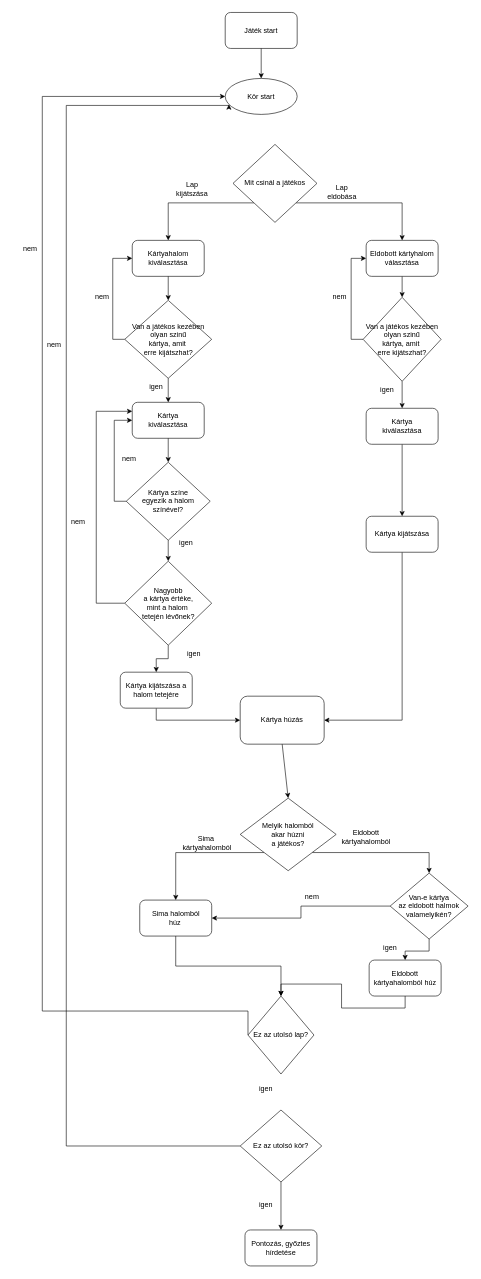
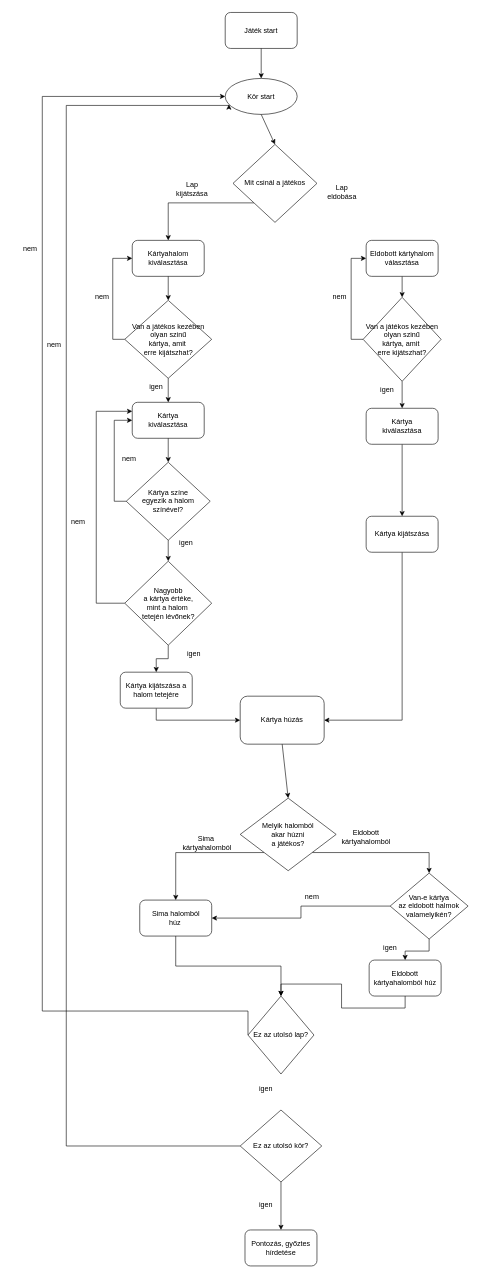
  <mxCell id="0" />
  <mxCell id="1" parent="0" />
  <mxCell id="2" value="Kártya húzás" style="rounded=1;whiteSpace=wrap;html=1;" parent="1" vertex="1"><mxGeometry x="400" y="1160" width="140" height="80" as="geometry" /></mxCell>
  <mxCell id="3" value="" style="endArrow=classic;html=1;rounded=0;exitX=0.5;exitY=1;exitDx=0;exitDy=0;entryX=0.5;entryY=0;entryDx=0;entryDy=0;" parent="1" source="2" target="57" edge="1"><mxGeometry width="50" height="50" relative="1" as="geometry"><mxPoint x="405" y="1420" as="sourcePoint" /><mxPoint x="480" y="1350" as="targetPoint" /></mxGeometry></mxCell>
  <mxCell id="4" style="edgeStyle=orthogonalEdgeStyle;rounded=0;orthogonalLoop=1;jettySize=auto;html=1;exitX=0;exitY=0.5;exitDx=0;exitDy=0;entryX=0;entryY=0.5;entryDx=0;entryDy=0;" parent="1" source="5" target="15" edge="1"><mxGeometry relative="1" as="geometry"><Array as="points"><mxPoint x="70" y="1685" /><mxPoint x="70" y="160" /></Array></mxGeometry></mxCell>
  <mxCell id="5" value="Ez az utolsó lap?" style="rhombus;whiteSpace=wrap;html=1;" parent="1" vertex="1"><mxGeometry x="413" y="1660" width="110" height="130" as="geometry" /></mxCell>
  <mxCell id="6" value="nem" style="text;html=1;strokeColor=none;fillColor=none;align=center;verticalAlign=middle;whiteSpace=wrap;rounded=0;" parent="1" vertex="1"><mxGeometry x="60" y="560" width="60" height="30" as="geometry" /></mxCell>
  <mxCell id="7" value="igen" style="text;html=1;strokeColor=none;fillColor=none;align=center;verticalAlign=middle;whiteSpace=wrap;rounded=0;" parent="1" vertex="1"><mxGeometry x="413" y="1994" width="60" height="30" as="geometry" /></mxCell>
  <mxCell id="8" style="edgeStyle=orthogonalEdgeStyle;rounded=0;orthogonalLoop=1;jettySize=auto;html=1;exitX=0;exitY=0.5;exitDx=0;exitDy=0;entryX=0;entryY=0.75;entryDx=0;entryDy=0;" parent="1" source="9" target="15" edge="1"><mxGeometry relative="1" as="geometry"><Array as="points"><mxPoint x="110" y="1910" /><mxPoint x="110" y="175" /></Array></mxGeometry></mxCell>
  <mxCell id="9" value="Ez az utolsó kör?" style="rhombus;whiteSpace=wrap;html=1;" parent="1" vertex="1"><mxGeometry x="400" y="1850" width="136" height="120" as="geometry" /></mxCell>
  <mxCell id="10" value="" style="endArrow=classic;html=1;rounded=0;exitX=0.5;exitY=1;exitDx=0;exitDy=0;entryX=0.5;entryY=0;entryDx=0;entryDy=0;" parent="1" source="9" target="11" edge="1"><mxGeometry width="50" height="50" relative="1" as="geometry"><mxPoint x="517" y="1950" as="sourcePoint" /><mxPoint x="573" y="2030" as="targetPoint" /></mxGeometry></mxCell>
  <mxCell id="11" value="Pontozás, győztes hírdetése" style="rounded=1;whiteSpace=wrap;html=1;" parent="1" vertex="1"><mxGeometry x="408" y="2050" width="120" height="60" as="geometry" /></mxCell>
  <mxCell id="12" value="nem" style="text;html=1;strokeColor=none;fillColor=none;align=center;verticalAlign=middle;whiteSpace=wrap;rounded=0;" parent="1" vertex="1"><mxGeometry x="20" y="400" width="60" height="30" as="geometry" /></mxCell>
  <mxCell id="13" value="igen" style="text;html=1;strokeColor=none;fillColor=none;align=center;verticalAlign=middle;whiteSpace=wrap;rounded=0;" parent="1" vertex="1"><mxGeometry x="413" y="1800" width="60" height="30" as="geometry" /></mxCell>
  <mxCell id="14" value="Játék start" style="rounded=1;whiteSpace=wrap;html=1;" parent="1" vertex="1"><mxGeometry x="375" y="20" width="120" height="60" as="geometry" /></mxCell>
  <mxCell id="15" value="Kör start" style="ellipse;whiteSpace=wrap;html=1;" parent="1" vertex="1"><mxGeometry x="375" y="130" width="120" height="60" as="geometry" /></mxCell>
  <mxCell id="16" value="" style="endArrow=classic;html=1;rounded=0;exitX=0.5;exitY=1;exitDx=0;exitDy=0;entryX=0.5;entryY=0;entryDx=0;entryDy=0;" parent="1" source="14" target="15" edge="1"><mxGeometry width="50" height="50" relative="1" as="geometry"><mxPoint x="160" y="190" as="sourcePoint" /><mxPoint x="210" y="140" as="targetPoint" /></mxGeometry></mxCell>
  <mxCell id="17" style="edgeStyle=orthogonalEdgeStyle;rounded=0;orthogonalLoop=1;jettySize=auto;html=1;exitX=0;exitY=1;exitDx=0;exitDy=0;entryX=0.5;entryY=0;entryDx=0;entryDy=0;" parent="1" source="19" target="23" edge="1"><mxGeometry relative="1" as="geometry" /></mxCell>
- <mxCell id="18" style="edgeStyle=orthogonalEdgeStyle;rounded=0;orthogonalLoop=1;jettySize=auto;html=1;exitX=1;exitY=1;exitDx=0;exitDy=0;entryX=0.5;entryY=0;entryDx=0;entryDy=0;" parent="1" source="19" target="45" edge="1"><mxGeometry relative="1" as="geometry" /></mxCell>
  <mxCell id="19" value="Mit csinál a játékos" style="rhombus;whiteSpace=wrap;html=1;" parent="1" vertex="1"><mxGeometry x="388" y="240" width="140" height="130" as="geometry" /></mxCell>
+ <mxCell id="20" value="" style="endArrow=classic;html=1;rounded=0;exitX=0.5;exitY=1;exitDx=0;exitDy=0;entryX=0.5;entryY=0;entryDx=0;entryDy=0;" parent="1" source="15" target="19" edge="1"><mxGeometry width="50" height="50" relative="1" as="geometry"><mxPoint x="110" y="190" as="sourcePoint" /><mxPoint x="160" y="140" as="targetPoint" /></mxGeometry></mxCell>
  <mxCell id="21" value="Lap&lt;br&gt;kijátszása" style="text;html=1;strokeColor=none;fillColor=none;align=center;verticalAlign=middle;whiteSpace=wrap;rounded=0;" parent="1" vertex="1"><mxGeometry x="290" y="300" width="60" height="30" as="geometry" /></mxCell>
  <mxCell id="22" value="Lap&lt;br&gt;eldobása" style="text;html=1;strokeColor=none;fillColor=none;align=center;verticalAlign=middle;whiteSpace=wrap;rounded=0;" parent="1" vertex="1"><mxGeometry x="540" y="310" width="60" height="20" as="geometry" /></mxCell>
  <mxCell id="23" value="Kártyahalom kiválasztása" style="rounded=1;whiteSpace=wrap;html=1;" parent="1" vertex="1"><mxGeometry x="220" y="400" width="120" height="60" as="geometry" /></mxCell>
  <mxCell id="24" value="" style="endArrow=classic;html=1;rounded=0;exitX=0.5;exitY=1;exitDx=0;exitDy=0;" parent="1" source="23" target="26" edge="1"><mxGeometry width="50" height="50" relative="1" as="geometry"><mxPoint x="450" y="760" as="sourcePoint" /><mxPoint x="280" y="500" as="targetPoint" /></mxGeometry></mxCell>
  <mxCell id="25" style="edgeStyle=orthogonalEdgeStyle;rounded=0;orthogonalLoop=1;jettySize=auto;html=1;exitX=0;exitY=0.5;exitDx=0;exitDy=0;entryX=0;entryY=0.5;entryDx=0;entryDy=0;" parent="1" source="26" target="23" edge="1"><mxGeometry relative="1" as="geometry" /></mxCell>
  <mxCell id="26" value="Van a játékos kezében&lt;br&gt;olyan szinű&lt;br&gt;kártya, amit&amp;nbsp;&lt;br&gt;erre kijátszhat?" style="rhombus;whiteSpace=wrap;html=1;" parent="1" vertex="1"><mxGeometry x="207.5" y="500" width="145" height="130" as="geometry" /></mxCell>
  <mxCell id="27" value="" style="endArrow=classic;html=1;rounded=0;exitX=0.5;exitY=1;exitDx=0;exitDy=0;" parent="1" source="26" edge="1"><mxGeometry width="50" height="50" relative="1" as="geometry"><mxPoint x="450" y="760" as="sourcePoint" /><mxPoint x="280" y="670" as="targetPoint" /></mxGeometry></mxCell>
  <mxCell id="28" value="igen" style="text;html=1;strokeColor=none;fillColor=none;align=center;verticalAlign=middle;whiteSpace=wrap;rounded=0;" parent="1" vertex="1"><mxGeometry x="230" y="630" width="60" height="30" as="geometry" /></mxCell>
  <mxCell id="29" value="nem" style="text;html=1;strokeColor=none;fillColor=none;align=center;verticalAlign=middle;whiteSpace=wrap;rounded=0;" parent="1" vertex="1"><mxGeometry x="140" y="480" width="60" height="30" as="geometry" /></mxCell>
  <mxCell id="30" value="Kártya&lt;br&gt;kiválasztása" style="rounded=1;whiteSpace=wrap;html=1;" parent="1" vertex="1"><mxGeometry x="220" y="670" width="120" height="60" as="geometry" /></mxCell>
  <mxCell id="31" value="" style="endArrow=classic;html=1;rounded=0;exitX=0.5;exitY=1;exitDx=0;exitDy=0;" parent="1" source="30" target="33" edge="1"><mxGeometry width="50" height="50" relative="1" as="geometry"><mxPoint x="390" y="750" as="sourcePoint" /><mxPoint x="280" y="760" as="targetPoint" /></mxGeometry></mxCell>
  <mxCell id="32" style="edgeStyle=orthogonalEdgeStyle;rounded=0;orthogonalLoop=1;jettySize=auto;html=1;exitX=0;exitY=0.5;exitDx=0;exitDy=0;entryX=0;entryY=0.5;entryDx=0;entryDy=0;" parent="1" source="33" target="30" edge="1"><mxGeometry relative="1" as="geometry" /></mxCell>
  <mxCell id="33" value="Kártya színe&lt;br&gt;egyezik a halom&lt;br&gt;színével?" style="rhombus;whiteSpace=wrap;html=1;" parent="1" vertex="1"><mxGeometry x="210" y="770" width="140" height="130" as="geometry" /></mxCell>
  <mxCell id="34" value="nem" style="text;html=1;strokeColor=none;fillColor=none;align=center;verticalAlign=middle;whiteSpace=wrap;rounded=0;" parent="1" vertex="1"><mxGeometry x="185" y="750" width="60" height="30" as="geometry" /></mxCell>
  <mxCell id="35" value="" style="endArrow=classic;html=1;rounded=0;exitX=0.5;exitY=1;exitDx=0;exitDy=0;entryX=0.5;entryY=0;entryDx=0;entryDy=0;" parent="1" source="33" target="38" edge="1"><mxGeometry width="50" height="50" relative="1" as="geometry"><mxPoint x="450" y="830" as="sourcePoint" /><mxPoint x="280" y="930" as="targetPoint" /></mxGeometry></mxCell>
  <mxCell id="36" style="edgeStyle=orthogonalEdgeStyle;rounded=0;orthogonalLoop=1;jettySize=auto;html=1;exitX=0.5;exitY=1;exitDx=0;exitDy=0;entryX=0.5;entryY=0;entryDx=0;entryDy=0;" parent="1" source="38" target="42" edge="1"><mxGeometry relative="1" as="geometry" /></mxCell>
  <mxCell id="37" style="edgeStyle=orthogonalEdgeStyle;rounded=0;orthogonalLoop=1;jettySize=auto;html=1;exitX=0;exitY=0.5;exitDx=0;exitDy=0;entryX=0;entryY=0.25;entryDx=0;entryDy=0;" parent="1" source="38" target="30" edge="1"><mxGeometry relative="1" as="geometry"><Array as="points"><mxPoint x="160" y="1005" /><mxPoint x="160" y="685" /></Array></mxGeometry></mxCell>
  <mxCell id="38" value="Nagyobb&lt;br&gt;a kártya értéke,&lt;br&gt;mint a halom&amp;nbsp;&lt;br&gt;tetején lévőnek?" style="rhombus;whiteSpace=wrap;html=1;" parent="1" vertex="1"><mxGeometry x="207.5" y="935" width="145" height="140" as="geometry" /></mxCell>
  <mxCell id="39" value="igen" style="text;html=1;strokeColor=none;fillColor=none;align=center;verticalAlign=middle;whiteSpace=wrap;rounded=0;" parent="1" vertex="1"><mxGeometry x="280" y="890" width="60" height="30" as="geometry" /></mxCell>
  <mxCell id="40" value="nem" style="text;html=1;strokeColor=none;fillColor=none;align=center;verticalAlign=middle;whiteSpace=wrap;rounded=0;" parent="1" vertex="1"><mxGeometry x="100" y="855" width="60" height="30" as="geometry" /></mxCell>
  <mxCell id="41" style="edgeStyle=orthogonalEdgeStyle;rounded=0;orthogonalLoop=1;jettySize=auto;html=1;exitX=0.5;exitY=1;exitDx=0;exitDy=0;entryX=0;entryY=0.5;entryDx=0;entryDy=0;" parent="1" source="42" target="2" edge="1"><mxGeometry relative="1" as="geometry" /></mxCell>
  <mxCell id="42" value="Kártya kijátszása a&lt;br&gt;halom tetejére" style="rounded=1;whiteSpace=wrap;html=1;" parent="1" vertex="1"><mxGeometry x="200" y="1120" width="120" height="60" as="geometry" /></mxCell>
  <mxCell id="43" value="igen" style="text;html=1;strokeColor=none;fillColor=none;align=center;verticalAlign=middle;whiteSpace=wrap;rounded=0;" parent="1" vertex="1"><mxGeometry x="292.5" y="1075" width="60" height="30" as="geometry" /></mxCell>
  <mxCell id="44" style="edgeStyle=none;html=1;exitX=0.5;exitY=1;exitDx=0;exitDy=0;entryX=0.5;entryY=0;entryDx=0;entryDy=0;" parent="1" source="45" target="48" edge="1"><mxGeometry relative="1" as="geometry" /></mxCell>
  <mxCell id="45" value="Eldobott kártyhalom választása" style="rounded=1;whiteSpace=wrap;html=1;" parent="1" vertex="1"><mxGeometry x="610" y="400" width="120" height="60" as="geometry" /></mxCell>
  <mxCell id="46" style="edgeStyle=orthogonalEdgeStyle;rounded=0;orthogonalLoop=1;jettySize=auto;html=1;exitX=0;exitY=0.5;exitDx=0;exitDy=0;entryX=0;entryY=0.5;entryDx=0;entryDy=0;" parent="1" source="48" target="45" edge="1"><mxGeometry relative="1" as="geometry" /></mxCell>
  <mxCell id="47" style="edgeStyle=orthogonalEdgeStyle;rounded=0;orthogonalLoop=1;jettySize=auto;html=1;exitX=0.5;exitY=1;exitDx=0;exitDy=0;" parent="1" source="48" target="51" edge="1"><mxGeometry relative="1" as="geometry" /></mxCell>
  <mxCell id="48" value="Van a játékos kezében&lt;br style=&quot;border-color: var(--border-color);&quot;&gt;olyan szinű&lt;br style=&quot;border-color: var(--border-color);&quot;&gt;kártya, amit&amp;nbsp;&lt;br style=&quot;border-color: var(--border-color);&quot;&gt;erre kijátszhat?" style="rhombus;whiteSpace=wrap;html=1;" parent="1" vertex="1"><mxGeometry x="605" y="495" width="130" height="140" as="geometry" /></mxCell>
  <mxCell id="49" value="nem" style="text;html=1;strokeColor=none;fillColor=none;align=center;verticalAlign=middle;whiteSpace=wrap;rounded=0;" parent="1" vertex="1"><mxGeometry x="536" y="480" width="60" height="30" as="geometry" /></mxCell>
  <mxCell id="50" style="edgeStyle=orthogonalEdgeStyle;rounded=0;orthogonalLoop=1;jettySize=auto;html=1;exitX=0.5;exitY=1;exitDx=0;exitDy=0;" parent="1" source="51" target="54" edge="1"><mxGeometry relative="1" as="geometry" /></mxCell>
  <mxCell id="51" value="Kártya&lt;br&gt;kiválasztása" style="rounded=1;whiteSpace=wrap;html=1;" parent="1" vertex="1"><mxGeometry x="610" y="680" width="120" height="60" as="geometry" /></mxCell>
  <mxCell id="52" value="igen" style="text;html=1;strokeColor=none;fillColor=none;align=center;verticalAlign=middle;whiteSpace=wrap;rounded=0;" parent="1" vertex="1"><mxGeometry x="615" y="635" width="60" height="30" as="geometry" /></mxCell>
  <mxCell id="53" style="edgeStyle=orthogonalEdgeStyle;rounded=0;orthogonalLoop=1;jettySize=auto;html=1;exitX=0.5;exitY=1;exitDx=0;exitDy=0;entryX=1;entryY=0.5;entryDx=0;entryDy=0;" parent="1" source="54" target="2" edge="1"><mxGeometry relative="1" as="geometry" /></mxCell>
  <mxCell id="54" value="Kártya kijátszása" style="rounded=1;whiteSpace=wrap;html=1;" parent="1" vertex="1"><mxGeometry x="610" y="860" width="120" height="60" as="geometry" /></mxCell>
  <mxCell id="55" style="edgeStyle=orthogonalEdgeStyle;rounded=0;orthogonalLoop=1;jettySize=auto;html=1;exitX=1;exitY=1;exitDx=0;exitDy=0;entryX=0.5;entryY=0;entryDx=0;entryDy=0;" parent="1" source="57" target="66" edge="1"><mxGeometry relative="1" as="geometry"><mxPoint x="610" y="1470" as="targetPoint" /></mxGeometry></mxCell>
  <mxCell id="56" style="edgeStyle=orthogonalEdgeStyle;rounded=0;orthogonalLoop=1;jettySize=auto;html=1;exitX=0;exitY=1;exitDx=0;exitDy=0;entryX=0.5;entryY=0;entryDx=0;entryDy=0;" parent="1" source="57" target="59" edge="1"><mxGeometry relative="1" as="geometry" /></mxCell>
  <mxCell id="57" value="Melyik halomból&lt;br&gt;akar húzni&lt;br&gt;a játékos?" style="rhombus;whiteSpace=wrap;html=1;" parent="1" vertex="1"><mxGeometry x="400" y="1330" width="160" height="121" as="geometry" /></mxCell>
  <mxCell id="58" style="edgeStyle=orthogonalEdgeStyle;rounded=0;orthogonalLoop=1;jettySize=auto;html=1;exitX=0.5;exitY=1;exitDx=0;exitDy=0;entryX=0.5;entryY=0;entryDx=0;entryDy=0;" parent="1" source="59" target="5" edge="1"><mxGeometry relative="1" as="geometry" /></mxCell>
  <mxCell id="59" value="Sima halomból &lt;br&gt;húz&amp;nbsp;" style="rounded=1;whiteSpace=wrap;html=1;" parent="1" vertex="1"><mxGeometry x="232.5" y="1500" width="120" height="60" as="geometry" /></mxCell>
  <mxCell id="60" style="edgeStyle=orthogonalEdgeStyle;rounded=0;orthogonalLoop=1;jettySize=auto;html=1;exitX=0.5;exitY=1;exitDx=0;exitDy=0;entryX=0.5;entryY=0;entryDx=0;entryDy=0;" parent="1" source="61" target="5" edge="1"><mxGeometry relative="1" as="geometry" /></mxCell>
  <mxCell id="61" value="Eldobott kártyahalomból húz" style="rounded=1;whiteSpace=wrap;html=1;" parent="1" vertex="1"><mxGeometry x="615" y="1600" width="120" height="60" as="geometry" /></mxCell>
  <mxCell id="62" value="Eldobott&lt;br&gt;kártyahalomból" style="text;html=1;strokeColor=none;fillColor=none;align=center;verticalAlign=middle;whiteSpace=wrap;rounded=0;" parent="1" vertex="1"><mxGeometry x="580" y="1380" width="60" height="30" as="geometry" /></mxCell>
  <mxCell id="63" value="Sima&amp;nbsp;&lt;br&gt;kártyahalomból" style="text;html=1;strokeColor=none;fillColor=none;align=center;verticalAlign=middle;whiteSpace=wrap;rounded=0;" parent="1" vertex="1"><mxGeometry x="315" y="1390" width="60" height="30" as="geometry" /></mxCell>
  <mxCell id="64" style="edgeStyle=orthogonalEdgeStyle;rounded=0;orthogonalLoop=1;jettySize=auto;html=1;exitX=0.5;exitY=1;exitDx=0;exitDy=0;entryX=0.5;entryY=0;entryDx=0;entryDy=0;" parent="1" source="66" target="61" edge="1"><mxGeometry relative="1" as="geometry" /></mxCell>
  <mxCell id="65" style="edgeStyle=orthogonalEdgeStyle;rounded=0;orthogonalLoop=1;jettySize=auto;html=1;exitX=0;exitY=0.5;exitDx=0;exitDy=0;entryX=1;entryY=0.5;entryDx=0;entryDy=0;" parent="1" source="66" target="59" edge="1"><mxGeometry relative="1" as="geometry" /></mxCell>
  <mxCell id="66" value="Van-e kártya&lt;br&gt;az eldobott halmok&lt;br&gt;valamelyikén?" style="rhombus;whiteSpace=wrap;html=1;" parent="1" vertex="1"><mxGeometry x="650" y="1455" width="130" height="110" as="geometry" /></mxCell>
  <mxCell id="67" value="igen" style="text;html=1;strokeColor=none;fillColor=none;align=center;verticalAlign=middle;whiteSpace=wrap;rounded=0;" parent="1" vertex="1"><mxGeometry x="620" y="1565" width="60" height="30" as="geometry" /></mxCell>
  <mxCell id="68" value="nem" style="text;html=1;strokeColor=none;fillColor=none;align=center;verticalAlign=middle;whiteSpace=wrap;rounded=0;" parent="1" vertex="1"><mxGeometry x="490" y="1480" width="60" height="30" as="geometry" /></mxCell>
